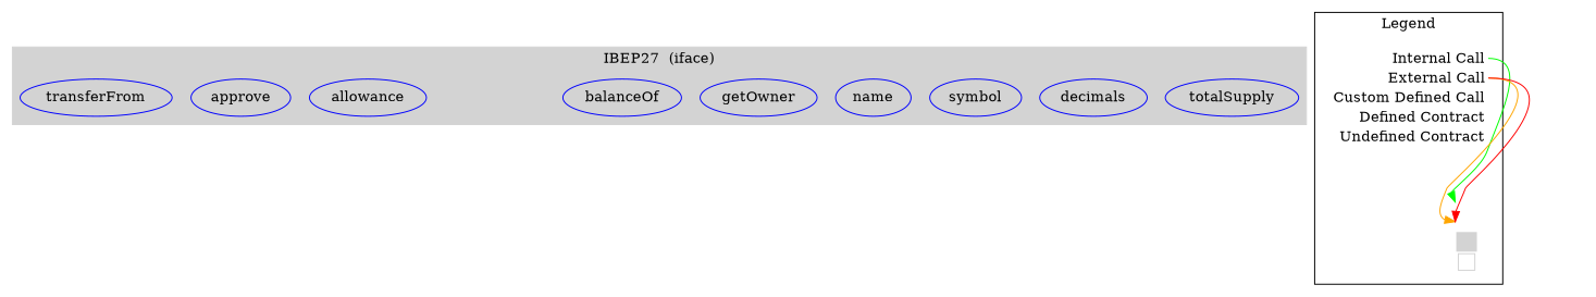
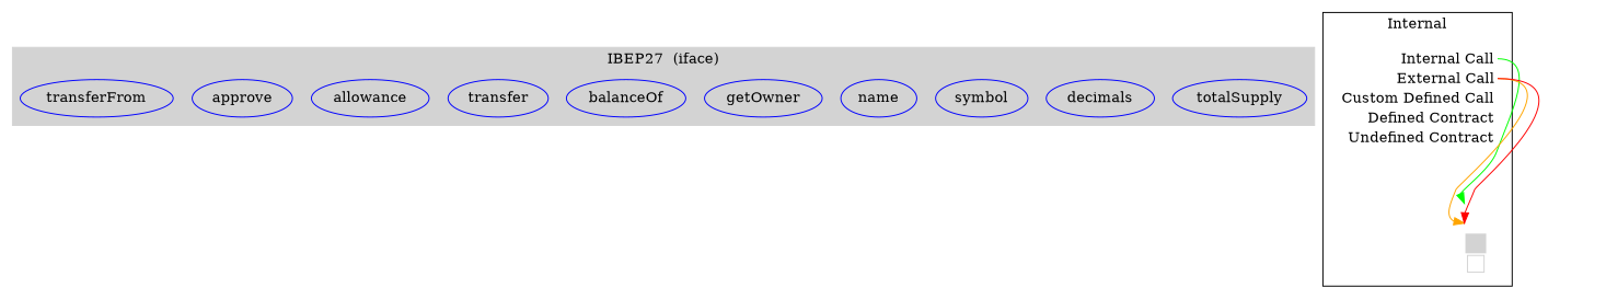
  digraph {
    compound=true
    rankdir=TB
    node [color=blue]
    edge [headport="i2:w" tailport="i2:e"]
    n1 [label=totalSupply]
    n2 [label=decimals]
    n3 [label=symbol]
    n4 [label=name]
    n5 [label=getOwner]
    n6 [label=balanceOf]
+   n7 [label=transfer]
    n8 [label=allowance]
    n9 [label=approve]
    n10 [label=transferFrom]
    n11 [label=<<table border="0" cellpadding="2" cellspacing="0" cellborder="0">   <tr><td align="right" port="i1">Internal Call</td></tr>   <tr><td align="right" port="i2">External Call</td></tr>   <tr><td align="right" port="i2">Custom Defined Call</td></tr>   <tr><td align="right" port="i3">Defined Contract</td></tr>   <tr><td align="right" port="i4">Undefined Contract</td></tr>   </table>> shape=plaintext color=""]
    n12 [label=<<table border="0" cellpadding="2" cellspacing="0" cellborder="0">   <tr><td port="i1">&nbsp;&nbsp;&nbsp;</td></tr>   <tr><td port="i2">&nbsp;&nbsp;&nbsp;</td></tr>   <tr><td port="i3" bgcolor="lightgray">&nbsp;&nbsp;&nbsp;</td></tr>   <tr><td port="i4">     <table border="1" cellborder="0" cellspacing="0" cellpadding="7" color="lightgray">       <tr>        <td></td>       </tr>      </table>   </td></tr>   </table>> shape=plaintext color=""]
    subgraph cluster_1 {
      bgcolor=lightgray
      color=lightgray
      label="IBEP27  (iface)"
      style=filled
      n1
      n2
      n3
      n4
      n5
      n6
+     n7
      n8
      n9
      n10
    }
    subgraph cluster_2 {
-     label=Legend
+     label=Internal
      n11
      n12
    }
    n11 -> n12 [color=green headport="i1:w" tailport="i1:e"]
    n11 -> n12 [color=orange]
    n11 -> n12 [color=red]
  }
